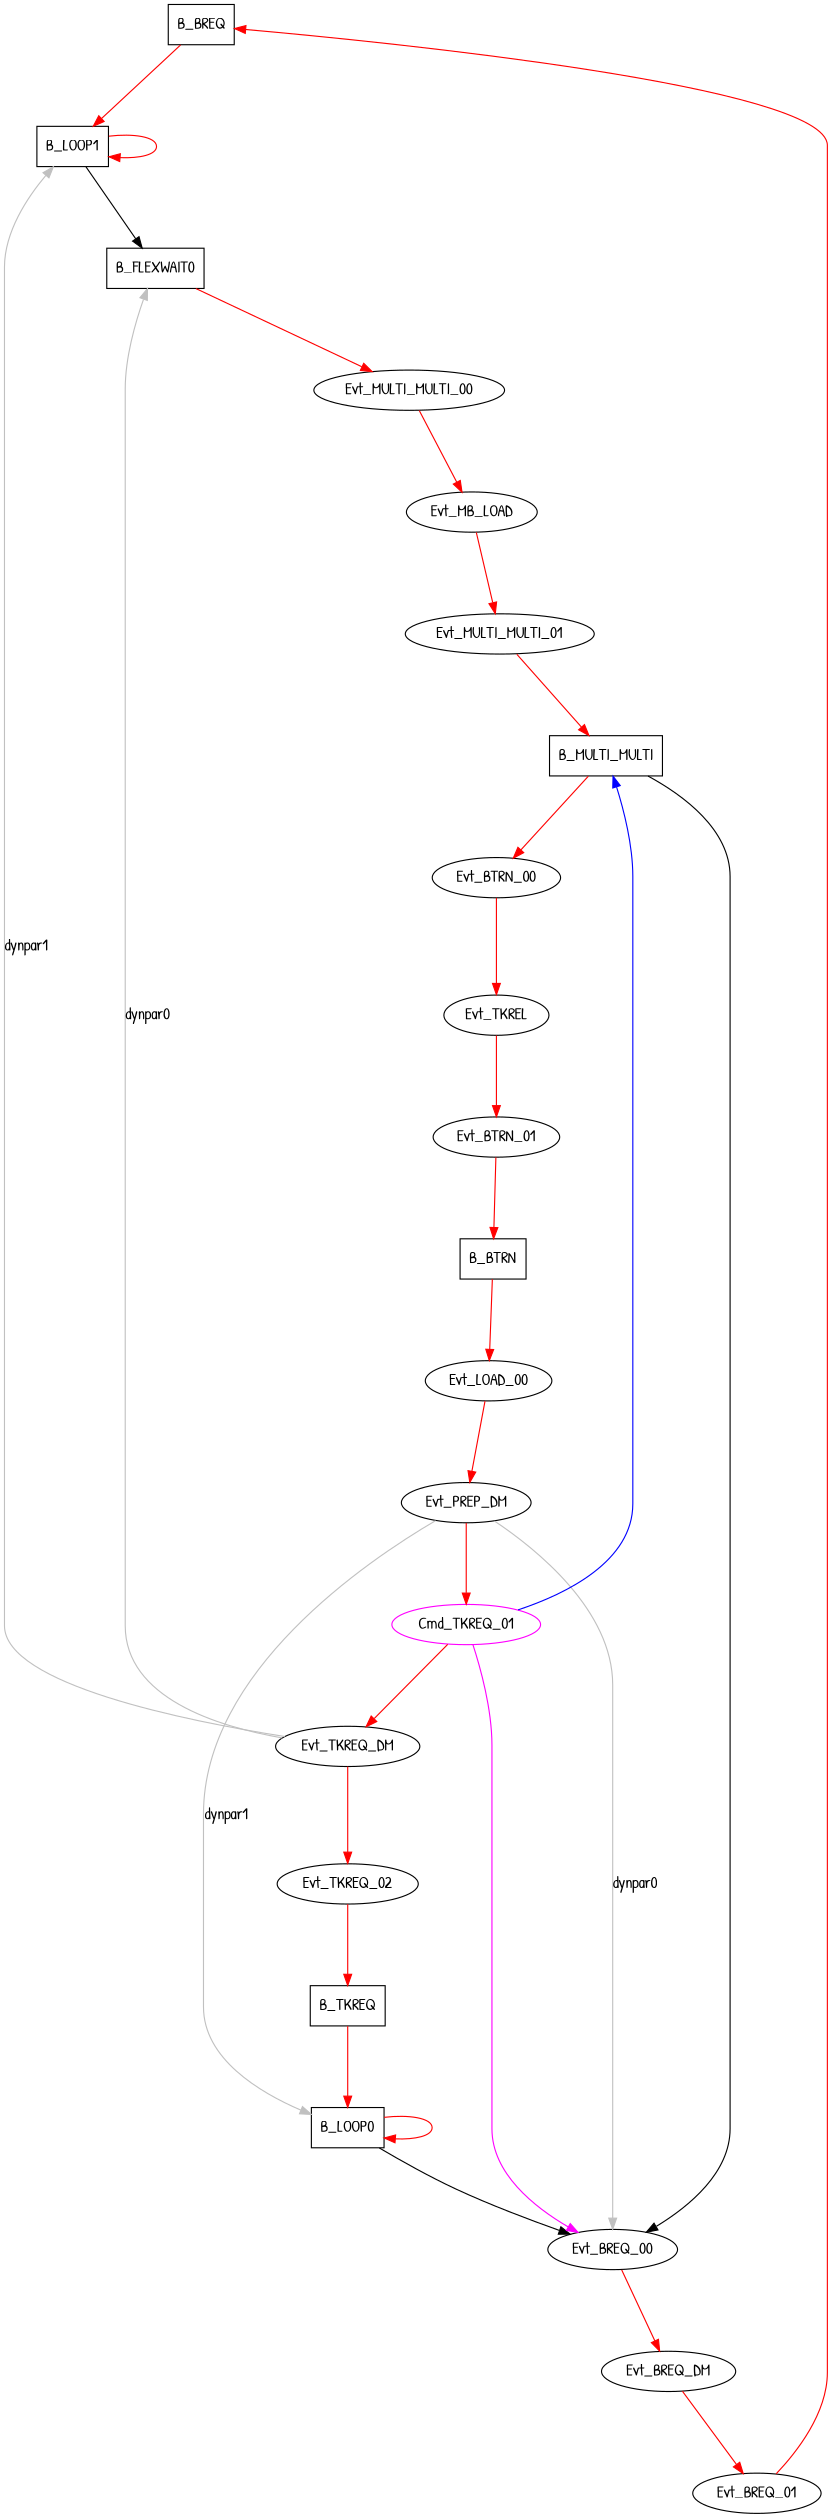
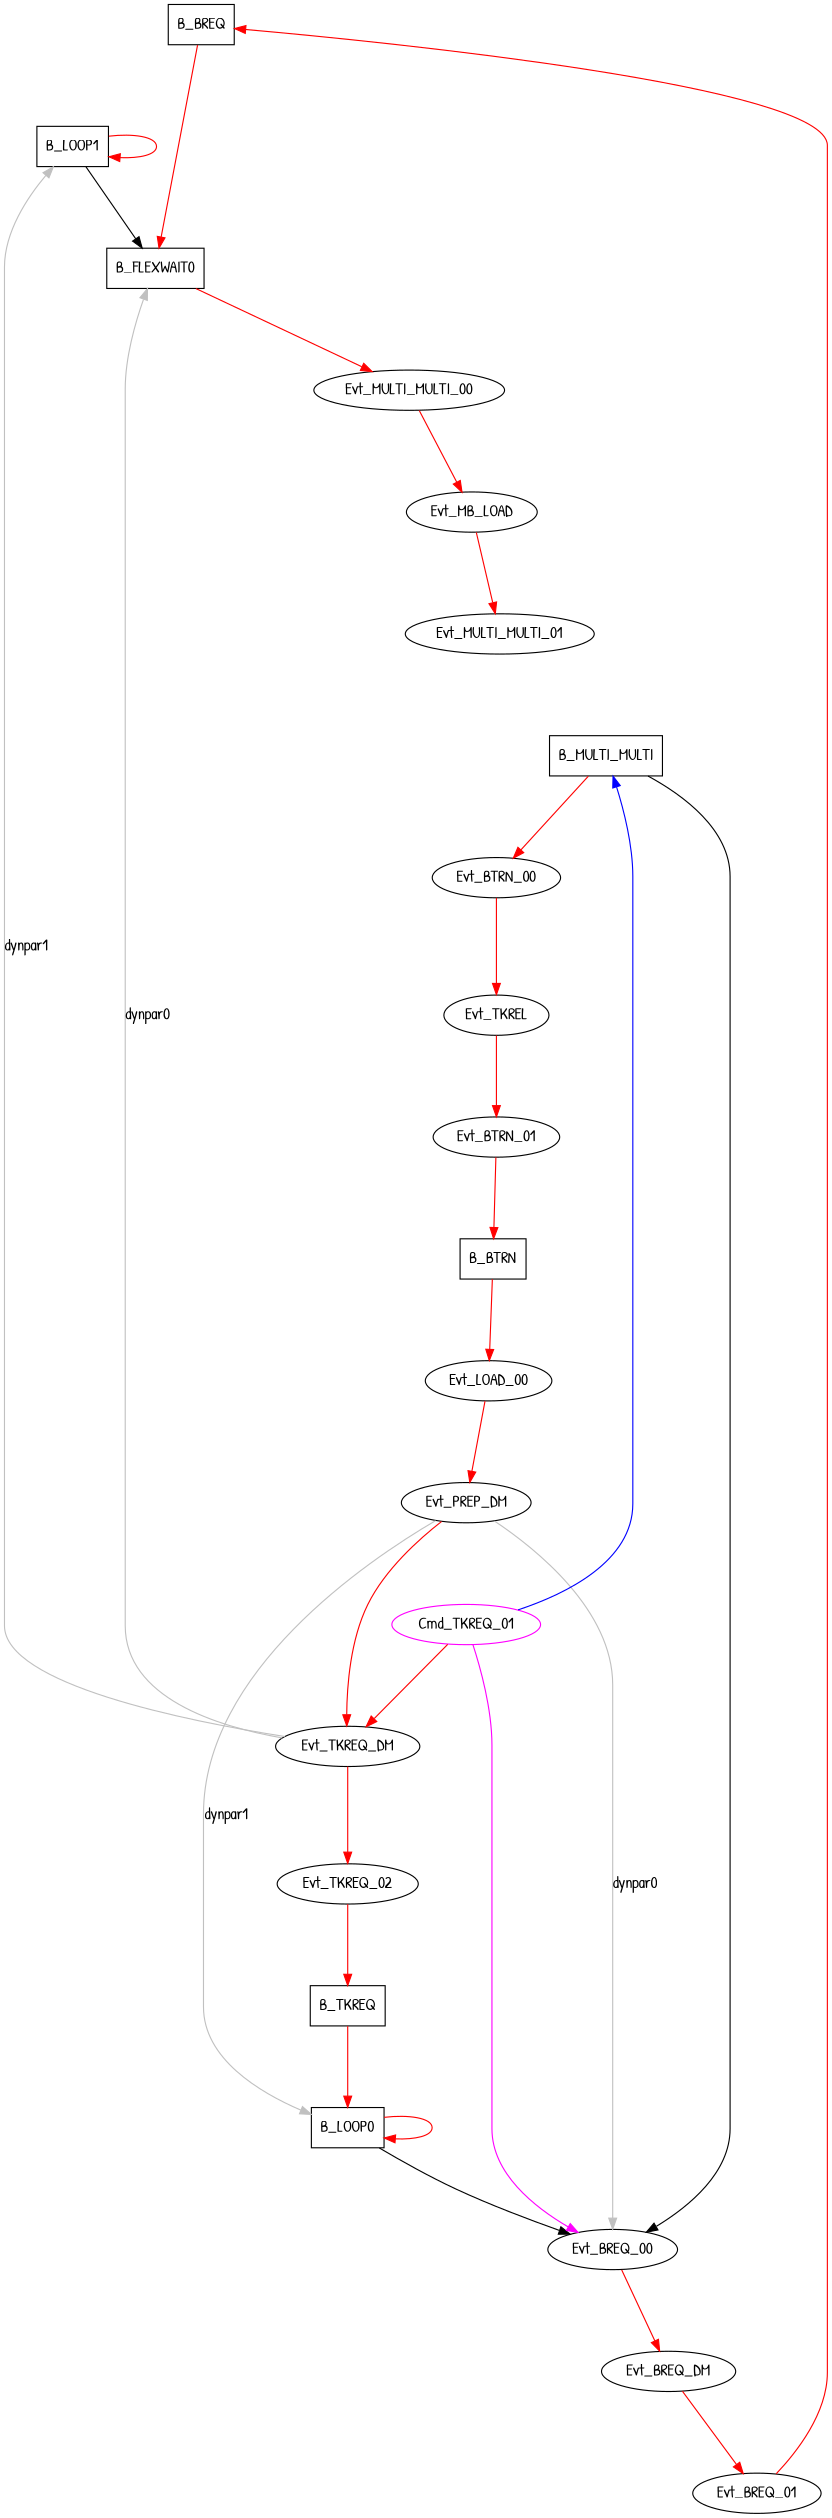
  digraph {
    fontname="Patrick Hand"
    mindist=1.0
    nodesep=0.6
    rankdir=TB
    ranksep=1.0
    root=Demo
    node [fillcolor=white fontname="Patrick Hand" shape=oval style=filled type=TMsg color=black flags="0x2" par="0x456" res="0x0" tef="0x0"]
    edge [color=red fontname="Patrick Hand" type=defdst]
    B_BREQ [shape=rectangle tPeriod=2000000 type=Block color="" flags="" par="" res="" tef=""]
    B_LOOP1 [shape=rectangle tPeriod=10000 type=Block color="" flags="" par="" res="" tef=""]
    B_FLEXWAIT0 [shape=rectangle tPeriod=71111 type=Block color="" flags="" par="" res="" tef=""]
    B_BTRN [shape=rectangle tPeriod=200000 type=Block color="" flags="" par="" res="" tef=""]
    n5 [label=Evt_LOAD_00 par="0x123" tOffs=0]
    Evt_PREP_DM [flags="0xc00002" par="0x4110a0c04111128" tOffs=100]
    Evt_MULTI_MULTI_00 [tOffs=0]
    Evt_MB_LOAD [tOffs=200]
    B_LOOP0 [shape=rectangle tPeriod=10000 type=Block color="" flags="" par="" res="" tef=""]
    Evt_BREQ_00 [tOffs=0]
    Evt_BREQ_DM [tOffs=2000]
    B_MULTI_MULTI [shape=rectangle tPeriod=10000000 type=Block color="" flags="" par="" res="" tef=""]
    Evt_BTRN_00 [tOffs=500]
    Evt_TKREL [tOffs=10000]
    B_TKREQ [shape=rectangle tPeriod=200000000 type=Block color="" flags="" par="" res="" tef=""]
    Cmd_TKREQ_01 [color=magenta flags="0x4" qty=9 tOffs=300 tValid=0 type=Flow par="" res="" tef=""]
    Evt_TKREQ_DM [flags="0xc00002" par="0x4110c48041107d0" tOffs=500]
    Evt_TKREQ_02 [tOffs=1000]
    Evt_BREQ_01 [tOffs=9000]
    Evt_BTRN_01 [tOffs=10500]
    Evt_MULTI_MULTI_01 [tOffs=700]
-   B_BREQ -> B_LOOP1
+   B_BREQ -> B_FLEXWAIT0
    B_LOOP1 -> B_LOOP1
    B_LOOP1 -> B_FLEXWAIT0 [color=black type=altdst]
    B_FLEXWAIT0 -> Evt_MULTI_MULTI_00
    B_BTRN -> n5
    n5 -> Evt_PREP_DM
    Evt_PREP_DM -> B_LOOP0 [color=grey label=dynpar1 type=dynpar1]
    Evt_PREP_DM -> Evt_BREQ_00 [color=grey label=dynpar0 type=dynpar0]
-   Evt_PREP_DM -> Cmd_TKREQ_01
+   Evt_PREP_DM -> Evt_TKREQ_DM
    Evt_MULTI_MULTI_00 -> Evt_MB_LOAD
    Evt_MB_LOAD -> Evt_MULTI_MULTI_01
    B_LOOP0 -> B_LOOP0
    B_LOOP0 -> Evt_BREQ_00 [color=black type=altdst]
    Evt_BREQ_00 -> Evt_BREQ_DM
    Evt_BREQ_DM -> Evt_BREQ_01
    B_MULTI_MULTI -> Evt_BREQ_00 [color=black type=altdst]
    B_MULTI_MULTI -> Evt_BTRN_00
    Evt_BTRN_00 -> Evt_TKREL
    Evt_TKREL -> Evt_BTRN_01
    B_TKREQ -> B_LOOP0
    Cmd_TKREQ_01 -> Evt_BREQ_00 [color=magenta type=flowdst]
    Cmd_TKREQ_01 -> B_MULTI_MULTI [color=blue type=target]
    Cmd_TKREQ_01 -> Evt_TKREQ_DM
    Evt_TKREQ_DM -> B_LOOP1 [color=grey label=dynpar1 type=dynpar1]
    Evt_TKREQ_DM -> B_FLEXWAIT0 [color=grey label=dynpar0 type=dynpar0]
    Evt_TKREQ_DM -> Evt_TKREQ_02
    Evt_TKREQ_02 -> B_TKREQ
    Evt_BREQ_01 -> B_BREQ
    Evt_BTRN_01 -> B_BTRN
-   Evt_MULTI_MULTI_01 -> B_MULTI_MULTI
  }
